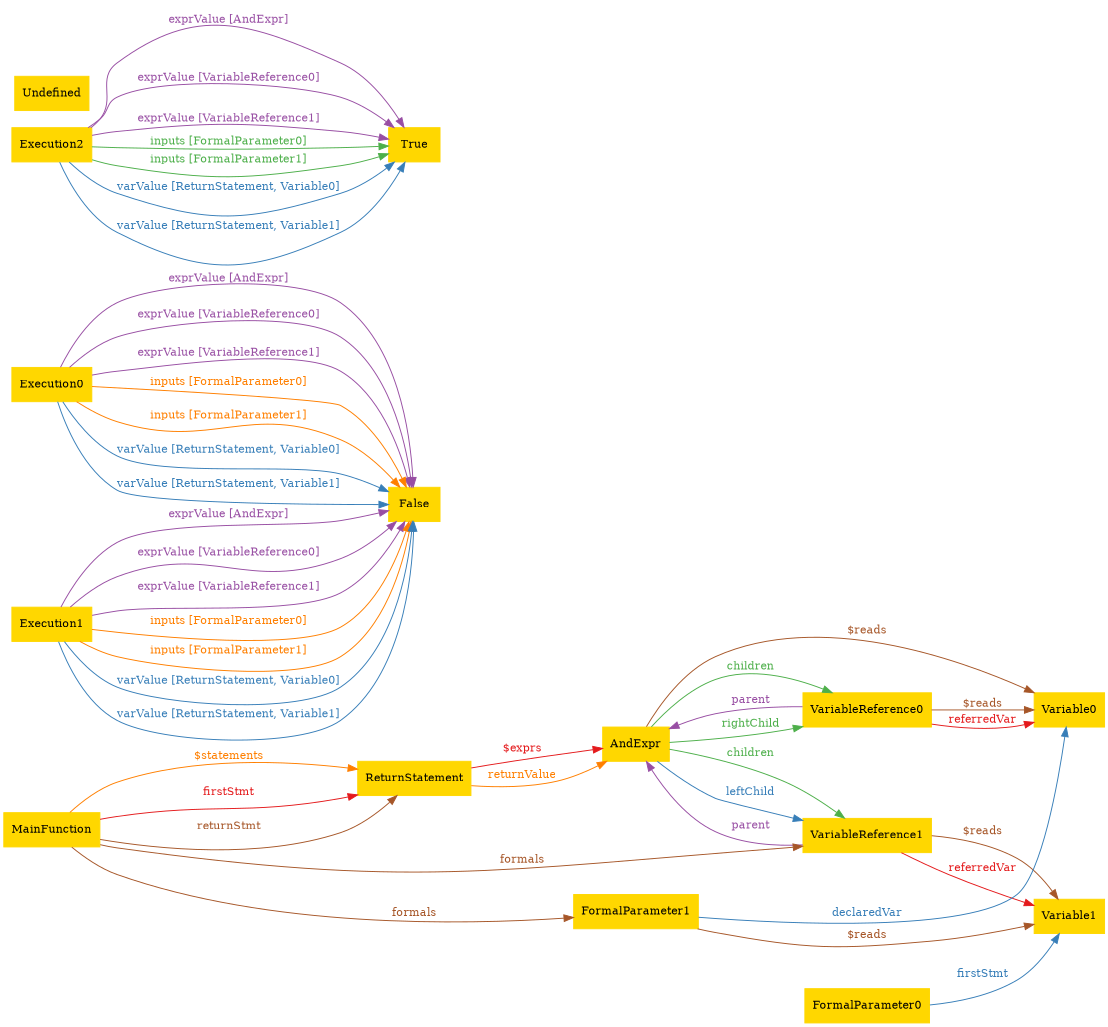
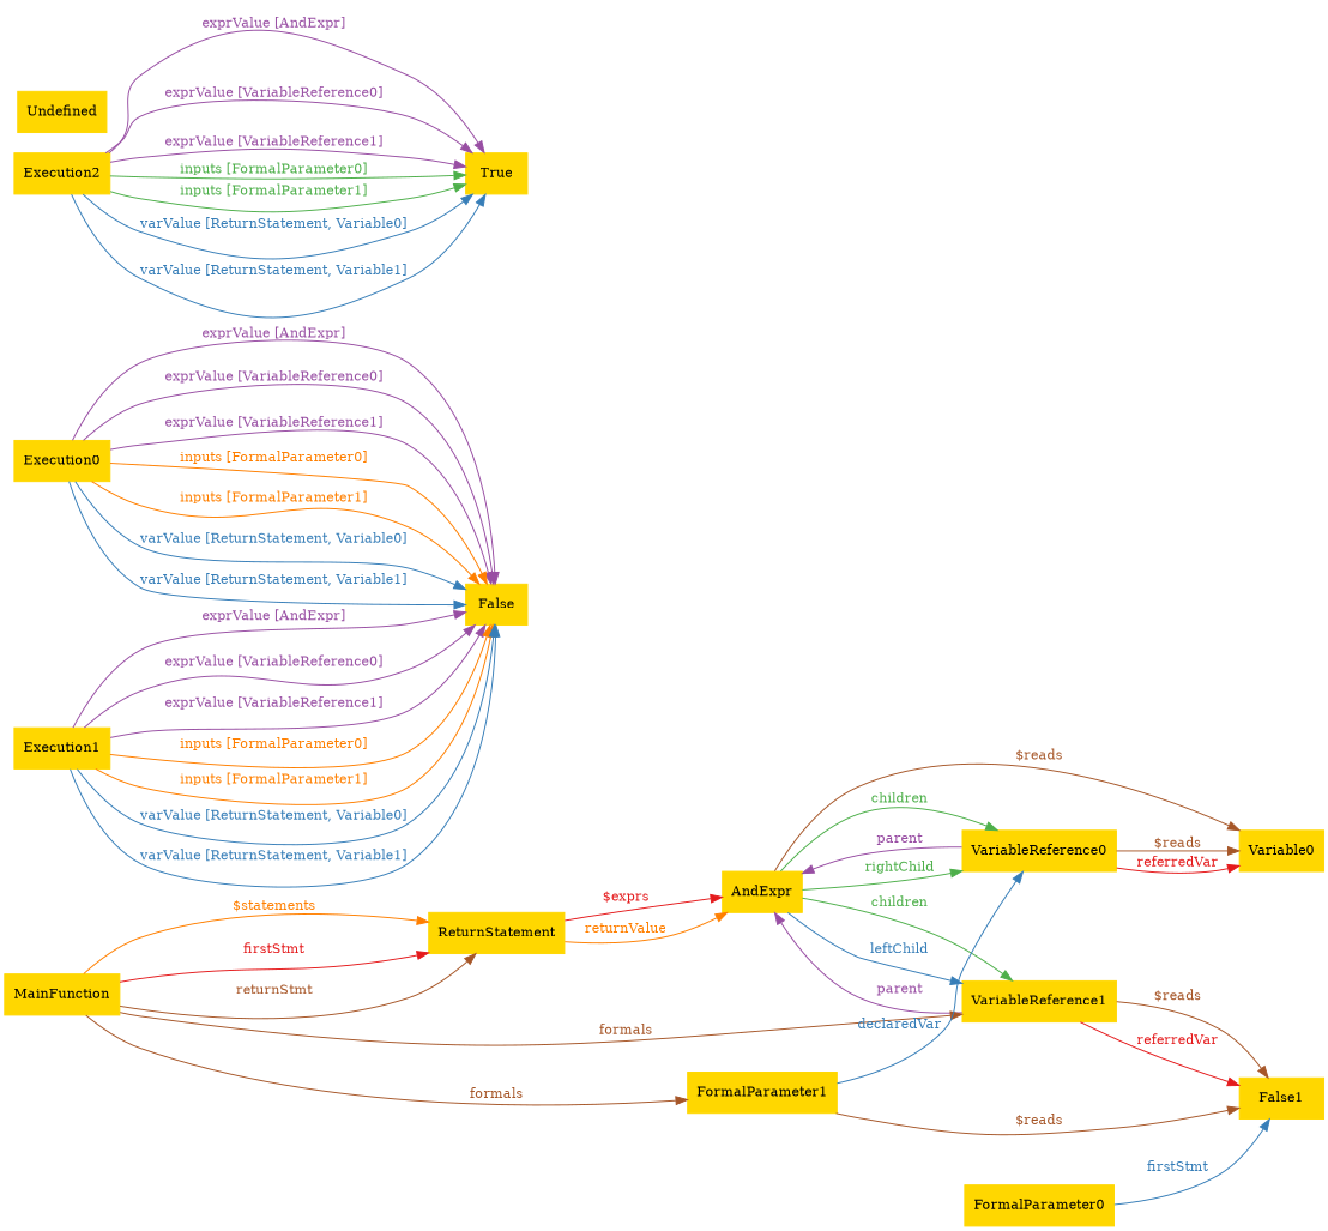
  digraph {
    fontsize=12
    rankdir=LR
    node [color="#ffd700" fontcolor="#000000" fontsize=12 shape=box style="filled, solid"]
    edge [color="#984ea3" dir=forward fontcolor="#984ea3" fontsize=12 style=solid uuid="<MainFunction, ReturnStatement>" weight=1]
    n1 [label=ReturnStatement uuid=ReturnStatement]
    n2 [label=AndExpr uuid=AndExpr]
    n3 [label=Variable0 uuid=Variable0]
    n4 [label=VariableReference0 uuid=VariableReference0]
    n5 [label=VariableReference1 uuid=VariableReference1]
-   n6 [label=Variable1 uuid=Variable1]
+   n6 [label=False1 uuid=Variable1]
    n7 [label=MainFunction uuid=MainFunction]
    n8 [label=FormalParameter1 uuid=FormalParameter1]
    n9 [label=FormalParameter0 uuid=FormalParameter0]
    n10 [label=Execution0 uuid=Execution0]
    n11 [label=False uuid=False]
    n12 [label=Execution1 uuid=Execution1]
    n13 [label=Execution2 uuid=Execution2]
    n14 [label=True uuid=True]
    n15 [label=Undefined uuid=Undefined]
    n1 -> n2 [color="#e41a1c" fontcolor="#e41a1c" label="$exprs" uuid="<ReturnStatement, AndExpr>"]
    n1 -> n2 [color="#ff7f00" fontcolor="#ff7f00" label=returnValue uuid="<ReturnStatement, AndExpr>"]
    n2 -> n3 [color="#a65628" fontcolor="#a65628" label="$reads" uuid="<AndExpr, Variable0>"]
    n2 -> n4 [color="#4daf4a" fontcolor="#4daf4a" label=children uuid="<AndExpr, VariableReference0>"]
    n2 -> n4 [dir=back label=parent uuid="<VariableReference0, AndExpr>"]
    n2 -> n4 [color="#4daf4a" fontcolor="#4daf4a" label=rightChild uuid="<AndExpr, VariableReference0>"]
    n2 -> n5 [color="#4daf4a" fontcolor="#4daf4a" label=children uuid="<AndExpr, VariableReference1>"]
    n2 -> n5 [color="#377eb8" fontcolor="#377eb8" label=leftChild uuid="<AndExpr, VariableReference1>"]
    n2 -> n5 [dir=back label=parent uuid="<VariableReference1, AndExpr>"]
    n4 -> n3 [color="#a65628" fontcolor="#a65628" label="$reads" uuid="<VariableReference0, Variable0>"]
    n4 -> n3 [color="#e41a1c" fontcolor="#e41a1c" label=referredVar uuid="<VariableReference0, Variable0>"]
    n5 -> n6 [color="#a65628" fontcolor="#a65628" label="$reads" uuid="<VariableReference1, Variable1>"]
    n5 -> n6 [color="#e41a1c" fontcolor="#e41a1c" label=referredVar uuid="<VariableReference1, Variable1>"]
    n7 -> n1 [color="#ff7f00" fontcolor="#ff7f00" label="$statements"]
    n7 -> n1 [color="#e41a1c" fontcolor="#e41a1c" label=firstStmt]
    n7 -> n1 [color="#a65628" fontcolor="#a65628" label=returnStmt]
    n7 -> n5 [color="#a65628" fontcolor="#a65628" label=formals uuid="<MainFunction, FormalParameter0>"]
    n7 -> n8 [color="#a65628" fontcolor="#a65628" label=formals uuid="<MainFunction, FormalParameter1>"]
-   n8 -> n3 [color="#377eb8" fontcolor="#377eb8" label=declaredVar uuid="<FormalParameter1, Variable0>"]
+   n8 -> n4 [color="#377eb8" fontcolor="#377eb8" label=declaredVar uuid="<FormalParameter1, Variable0>"]
    n8 -> n6 [color="#a65628" fontcolor="#a65628" label="$reads" uuid="<AndExpr, Variable1>"]
    n9 -> n6 [color="#377eb8" fontcolor="#377eb8" label=firstStmt uuid="<FormalParameter0, Variable1>"]
    n10 -> n11 [label="exprValue [AndExpr]" uuid="<Execution0, AndExpr, False>"]
    n10 -> n11 [label="exprValue [VariableReference0]" uuid="<Execution0, VariableReference0, False>"]
    n10 -> n11 [label="exprValue [VariableReference1]" uuid="<Execution0, VariableReference1, False>"]
    n10 -> n11 [color="#ff7f00" fontcolor="#ff7f00" label="inputs [FormalParameter0]" uuid="<Execution0, FormalParameter0, False>"]
    n10 -> n11 [color="#ff7f00" fontcolor="#ff7f00" label="inputs [FormalParameter1]" uuid="<Execution0, FormalParameter1, False>"]
    n10 -> n11 [color="#377eb8" fontcolor="#377eb8" label="varValue [ReturnStatement, Variable0]" uuid="<Execution0, ReturnStatement, Variable0, False>"]
    n10 -> n11 [color="#377eb8" fontcolor="#377eb8" label="varValue [ReturnStatement, Variable1]" uuid="<Execution0, ReturnStatement, Variable1, False>"]
    n12 -> n11 [label="exprValue [AndExpr]" uuid="<Execution1, AndExpr, False>"]
    n12 -> n11 [label="exprValue [VariableReference0]" uuid="<Execution1, VariableReference0, False>"]
    n12 -> n11 [label="exprValue [VariableReference1]" uuid="<Execution1, VariableReference1, False>"]
    n12 -> n11 [color="#ff7f00" fontcolor="#ff7f00" label="inputs [FormalParameter0]" uuid="<Execution1, FormalParameter0, False>"]
    n12 -> n11 [color="#ff7f00" fontcolor="#ff7f00" label="inputs [FormalParameter1]" uuid="<Execution1, FormalParameter1, False>"]
    n12 -> n11 [color="#377eb8" fontcolor="#377eb8" label="varValue [ReturnStatement, Variable0]" uuid="<Execution1, ReturnStatement, Variable0, False>"]
    n12 -> n11 [color="#377eb8" fontcolor="#377eb8" label="varValue [ReturnStatement, Variable1]" uuid="<Execution1, ReturnStatement, Variable1, False>"]
    n13 -> n14 [label="exprValue [AndExpr]" uuid="<Execution2, AndExpr, True>"]
    n13 -> n14 [label="exprValue [VariableReference0]" uuid="<Execution2, VariableReference0, True>"]
    n13 -> n14 [label="exprValue [VariableReference1]" uuid="<Execution2, VariableReference1, True>"]
    n13 -> n14 [color="#4daf4a" fontcolor="#4daf4a" label="inputs [FormalParameter0]" uuid="<Execution2, FormalParameter0, True>"]
    n13 -> n14 [color="#4daf4a" fontcolor="#4daf4a" label="inputs [FormalParameter1]" uuid="<Execution2, FormalParameter1, True>"]
    n13 -> n14 [color="#377eb8" fontcolor="#377eb8" label="varValue [ReturnStatement, Variable0]" uuid="<Execution2, ReturnStatement, Variable0, True>"]
    n13 -> n14 [color="#377eb8" fontcolor="#377eb8" label="varValue [ReturnStatement, Variable1]" uuid="<Execution2, ReturnStatement, Variable1, True>"]
  }
